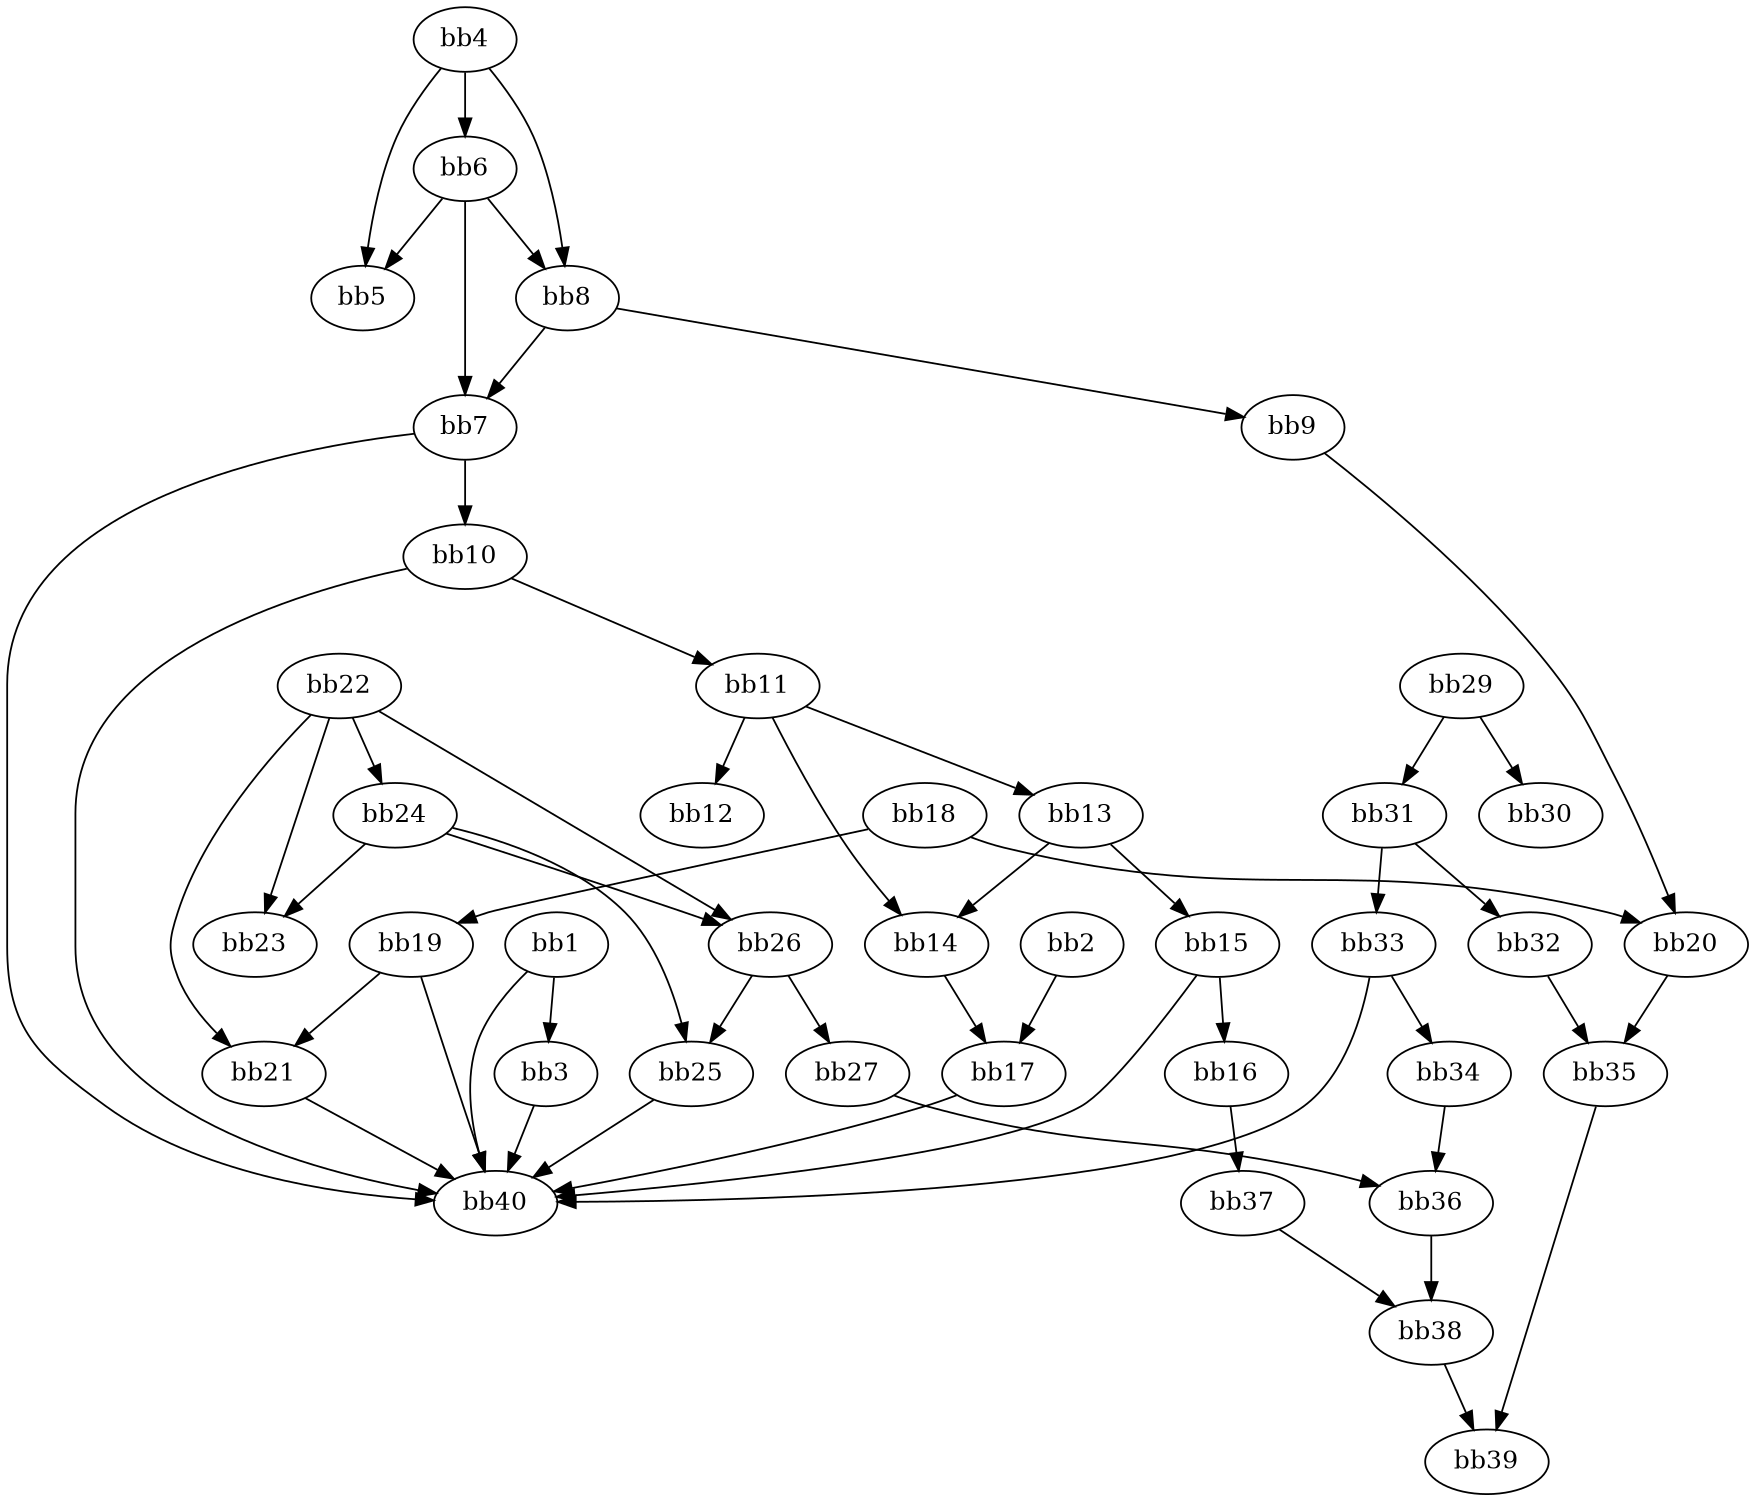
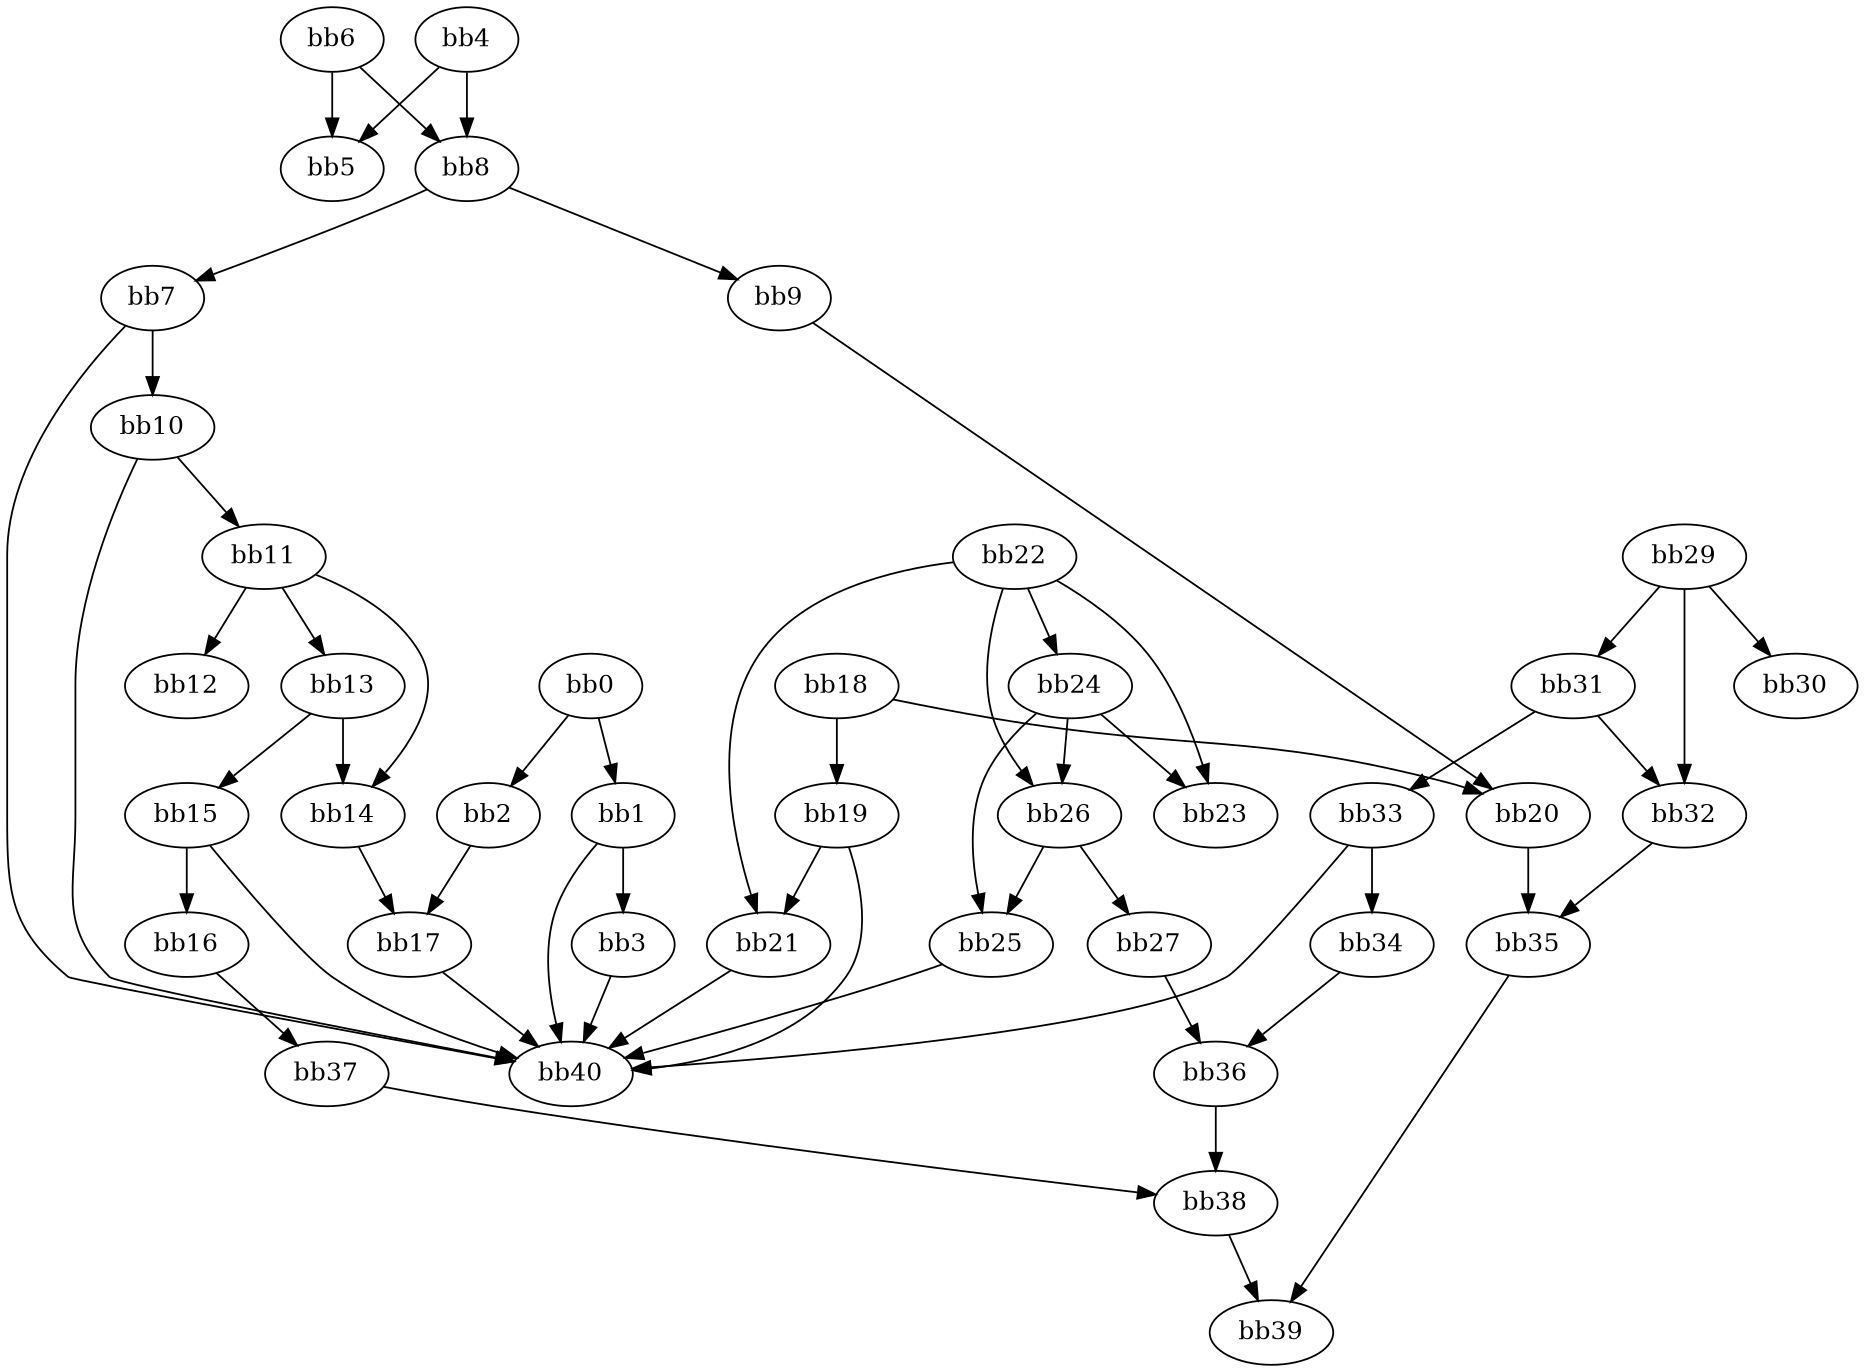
  digraph {
+   n1 [label="bb0\l"]
    n2 [label="bb1\l"]
    n3 [label="bb2\l"]
    n4 [label="bb3\l"]
    n5 [label="bb40\l"]
    n6 [label="bb17\l"]
    n7 [label="bb4\l"]
    n8 [label="bb5\l"]
    n9 [label="bb6\l"]
    n10 [label="bb8\l"]
    n11 [label="bb7\l"]
    n12 [label="bb9\l"]
    n13 [label="bb10\l"]
    n14 [label="bb11\l"]
    n15 [label="bb20\l"]
    n16 [label="bb37\l"]
    n17 [label="bb38\l"]
    n18 [label="bb12\l"]
    n19 [label="bb13\l"]
    n20 [label="bb14\l"]
    n21 [label="bb15\l"]
    n22 [label="bb16\l"]
    n23 [label="bb18\l"]
    n24 [label="bb19\l"]
    n25 [label="bb21\l"]
    n26 [label="bb35\l"]
    n27 [label="bb39\l"]
    n28 [label="bb22\l"]
    n29 [label="bb23\l"]
    n30 [label="bb24\l"]
    n31 [label="bb26\l"]
    n32 [label="bb25\l"]
    n33 [label="bb27\l"]
    n34 [label="bb36\l"]
    n35 [label="bb29\l"]
    n36 [label="bb30\l"]
    n37 [label="bb31\l"]
    n38 [label="bb32\l"]
    n39 [label="bb33\l"]
    n40 [label="bb34\l"]
+   n1 -> n2
+   n1 -> n3
    n2 -> n4
    n2 -> n5
    n3 -> n6
    n4 -> n5
    n6 -> n5
    n7 -> n8
-   n7 -> n9
    n7 -> n10
    n9 -> n8
    n9 -> n10
-   n9 -> n11
    n10 -> n11
    n10 -> n12
    n11 -> n5
    n11 -> n13
    n12 -> n15
    n13 -> n5
    n13 -> n14
    n14 -> n18
    n14 -> n19
    n14 -> n20
    n15 -> n26
    n16 -> n17
    n17 -> n27
    n19 -> n20
    n19 -> n21
    n20 -> n6
    n21 -> n5
    n21 -> n22
    n22 -> n16
    n23 -> n15
    n23 -> n24
    n24 -> n5
    n24 -> n25
    n25 -> n5
    n26 -> n27
    n28 -> n25
    n28 -> n29
    n28 -> n30
    n28 -> n31
    n30 -> n29
    n30 -> n31
    n30 -> n32
    n31 -> n32
    n31 -> n33
    n32 -> n5
    n33 -> n34
    n34 -> n17
    n35 -> n36
    n35 -> n37
+   n35 -> n38
    n37 -> n38
    n37 -> n39
    n38 -> n26
    n39 -> n5
    n39 -> n40
    n40 -> n34
  }
